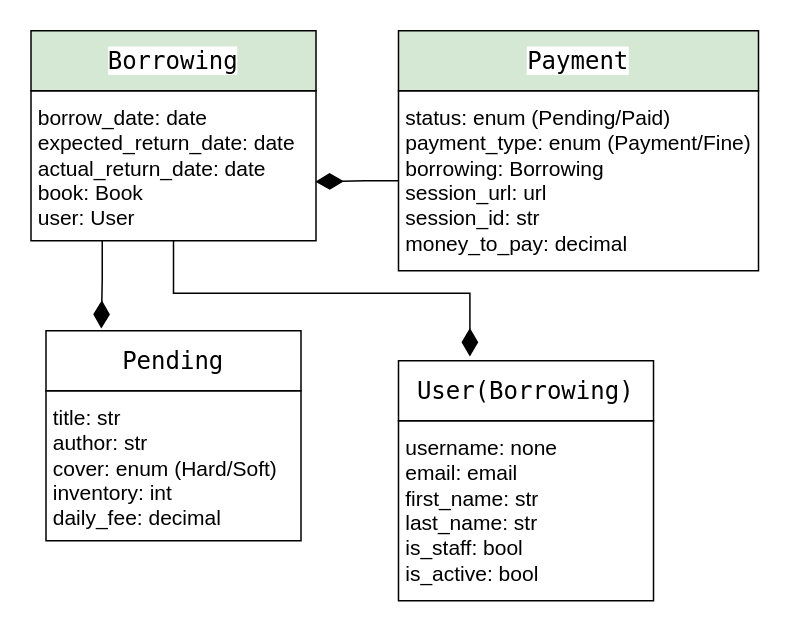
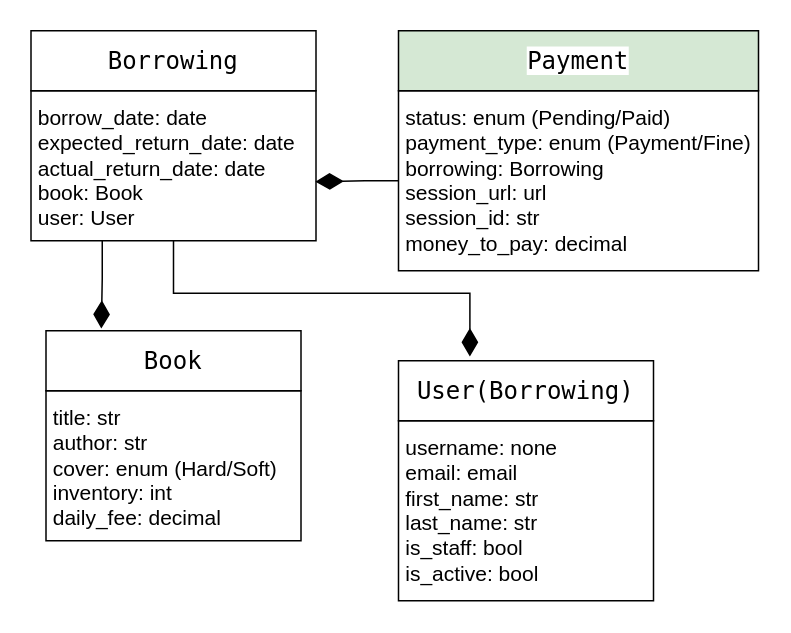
  <mxCell id="0" />
  <mxCell id="1" parent="0" />
  <mxCell id="2" value="&lt;font style=&quot;font-size: 14px;&quot;&gt;title: str&lt;br&gt;author: str&lt;br&gt;cover: enum (Hard/Soft)&lt;br&gt;inventory: int&lt;br&gt;daily_fee: decimal&lt;br&gt;&lt;/font&gt;" style="rounded=0;whiteSpace=wrap;html=1;align=left;verticalAlign=top;spacingTop=3;spacingLeft=3;" parent="1" vertex="1"><mxGeometry x="30" y="260" width="170" height="100" as="geometry" /></mxCell>
- <mxCell id="3" value="&lt;div style=&quot;background-color:#ffffff;color:#080808&quot;&gt;&lt;pre style=&quot;font-family:'JetBrains Mono',monospace;font-size:10,5pt;&quot;&gt;&lt;span style=&quot;color:#000000;&quot;&gt;&lt;font style=&quot;font-size: 16px;&quot;&gt;Pending&lt;/font&gt;&lt;/span&gt;&lt;/pre&gt;&lt;/div&gt;" style="rounded=0;whiteSpace=wrap;html=1;" parent="1" vertex="1"><mxGeometry x="30" y="220" width="170" height="40" as="geometry" /></mxCell>
+ <mxCell id="3" value="&lt;div style=&quot;background-color:#ffffff;color:#080808&quot;&gt;&lt;pre style=&quot;font-family:'JetBrains Mono',monospace;font-size:10,5pt;&quot;&gt;&lt;span style=&quot;color:#000000;&quot;&gt;&lt;font style=&quot;font-size: 16px;&quot;&gt;Book&lt;/font&gt;&lt;/span&gt;&lt;/pre&gt;&lt;/div&gt;" style="rounded=0;whiteSpace=wrap;html=1;" parent="1" vertex="1"><mxGeometry x="30" y="220" width="170" height="40" as="geometry" /></mxCell>
  <mxCell id="4" style="edgeStyle=orthogonalEdgeStyle;rounded=0;orthogonalLoop=1;jettySize=auto;html=1;exitX=0.5;exitY=1;exitDx=0;exitDy=0;entryX=0.28;entryY=-0.071;entryDx=0;entryDy=0;entryPerimeter=0;endArrow=diamondThin;endFill=1;endSize=16;" edge="1" parent="1" source="6" target="12"><mxGeometry relative="1" as="geometry" /></mxCell>
  <mxCell id="5" style="edgeStyle=orthogonalEdgeStyle;rounded=0;orthogonalLoop=1;jettySize=auto;html=1;exitX=0.25;exitY=1;exitDx=0;exitDy=0;entryX=0.217;entryY=-0.036;entryDx=0;entryDy=0;entryPerimeter=0;endArrow=diamondThin;endFill=1;endSize=16;" edge="1" parent="1" source="6" target="3"><mxGeometry relative="1" as="geometry" /></mxCell>
  <mxCell id="6" value="&lt;font style=&quot;font-size: 14px;&quot;&gt;borrow_date: date&lt;br&gt;expected_return_date: date&lt;br&gt;actual_return_date: date&lt;br&gt;book: Book&lt;br&gt;user: User&lt;br&gt;&lt;/font&gt;" style="rounded=0;whiteSpace=wrap;html=1;align=left;verticalAlign=top;spacingTop=3;spacingLeft=3;" parent="1" vertex="1"><mxGeometry x="20" y="60" width="190" height="100" as="geometry" /></mxCell>
- <mxCell id="7" value="&lt;div style=&quot;background-color:#ffffff;color:#080808&quot;&gt;&lt;pre style=&quot;font-family:'JetBrains Mono',monospace;font-size:10,5pt;&quot;&gt;&lt;span style=&quot;color:#000000;&quot;&gt;&lt;font style=&quot;font-size: 16px;&quot;&gt;Borrowing&lt;/font&gt;&lt;/span&gt;&lt;/pre&gt;&lt;/div&gt;" style="rounded=0;whiteSpace=wrap;html=1;fillColor=#d5e8d4;" parent="1" vertex="1"><mxGeometry x="20" y="20" width="190" height="40" as="geometry" /></mxCell>
+ <mxCell id="7" value="&lt;div style=&quot;background-color:#ffffff;color:#080808&quot;&gt;&lt;pre style=&quot;font-family:'JetBrains Mono',monospace;font-size:10,5pt;&quot;&gt;&lt;span style=&quot;color:#000000;&quot;&gt;&lt;font style=&quot;font-size: 16px;&quot;&gt;Borrowing&lt;/font&gt;&lt;/span&gt;&lt;/pre&gt;&lt;/div&gt;" style="rounded=0;whiteSpace=wrap;html=1;" parent="1" vertex="1"><mxGeometry x="20" y="20" width="190" height="40" as="geometry" /></mxCell>
  <mxCell id="8" style="edgeStyle=orthogonalEdgeStyle;rounded=0;orthogonalLoop=1;jettySize=auto;html=1;exitX=0;exitY=0.5;exitDx=0;exitDy=0;entryX=0.998;entryY=0.606;entryDx=0;entryDy=0;entryPerimeter=0;endSize=16;endArrow=diamondThin;endFill=1;" edge="1" parent="1" source="9" target="6"><mxGeometry relative="1" as="geometry" /></mxCell>
  <mxCell id="9" value="&lt;font style=&quot;font-size: 14px;&quot;&gt;status: enum (Pending/Paid)&lt;br&gt;payment_type: enum (Payment/Fine)&lt;br&gt;borrowing: Borrowing&lt;br&gt;session_url: url&lt;br&gt;session_id: str&lt;br&gt;money_to_pay: decimal&lt;br&gt;&lt;/font&gt;" style="rounded=0;whiteSpace=wrap;html=1;align=left;verticalAlign=top;spacingTop=3;spacingLeft=3;" parent="1" vertex="1"><mxGeometry x="265" y="60" width="240" height="120" as="geometry" /></mxCell>
  <mxCell id="10" value="&lt;div style=&quot;background-color:#ffffff;color:#080808&quot;&gt;&lt;pre style=&quot;font-family:'JetBrains Mono',monospace;font-size:10,5pt;&quot;&gt;&lt;div&gt;&lt;pre style=&quot;font-family:'JetBrains Mono',monospace;font-size:10,5pt;&quot;&gt;&lt;span style=&quot;color:#000000;&quot;&gt;&lt;font style=&quot;font-size: 16px;&quot;&gt;Payment&lt;/font&gt;&lt;/span&gt;&lt;/pre&gt;&lt;/div&gt;&lt;/pre&gt;&lt;/div&gt;" style="rounded=0;whiteSpace=wrap;html=1;fillColor=#d5e8d4;" parent="1" vertex="1"><mxGeometry x="265" y="20" width="240" height="40" as="geometry" /></mxCell>
  <mxCell id="11" value="&lt;font style=&quot;font-size: 14px;&quot;&gt;username: none&lt;br&gt;email: email&lt;br&gt;first_name: str&lt;br&gt;last_name: str&lt;br&gt;is_staff: bool&lt;br&gt;is_active: bool&lt;br&gt;&lt;/font&gt;" style="rounded=0;whiteSpace=wrap;html=1;align=left;verticalAlign=top;spacingTop=3;spacingLeft=3;" parent="1" vertex="1"><mxGeometry x="265" y="280" width="170" height="120" as="geometry" /></mxCell>
  <mxCell id="12" value="&lt;div style=&quot;background-color:#ffffff;color:#080808&quot;&gt;&lt;pre style=&quot;font-family:'JetBrains Mono',monospace;font-size:10,5pt;&quot;&gt;&lt;span style=&quot;color:#000000;&quot;&gt;&lt;font style=&quot;font-size: 16px;&quot;&gt;User(Borrowing)&lt;/font&gt;&lt;/span&gt;&lt;/pre&gt;&lt;/div&gt;" style="rounded=0;whiteSpace=wrap;html=1;" parent="1" vertex="1"><mxGeometry x="265" y="240" width="170" height="40" as="geometry" /></mxCell>
